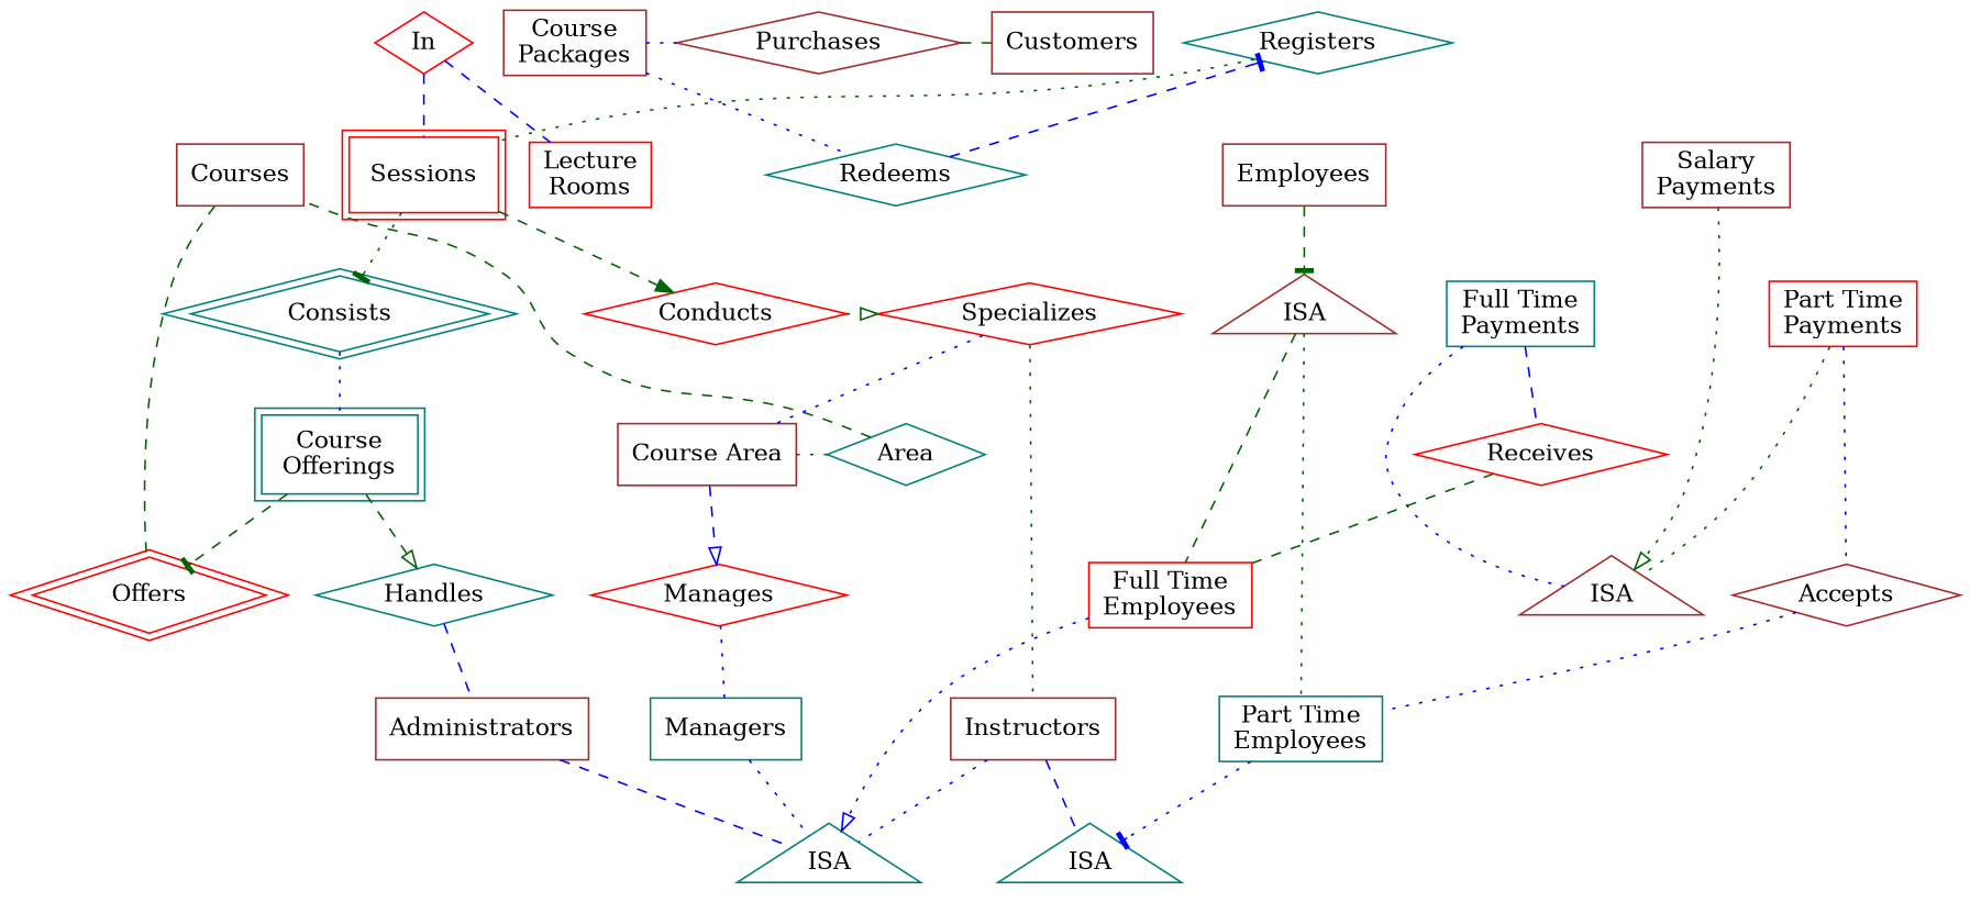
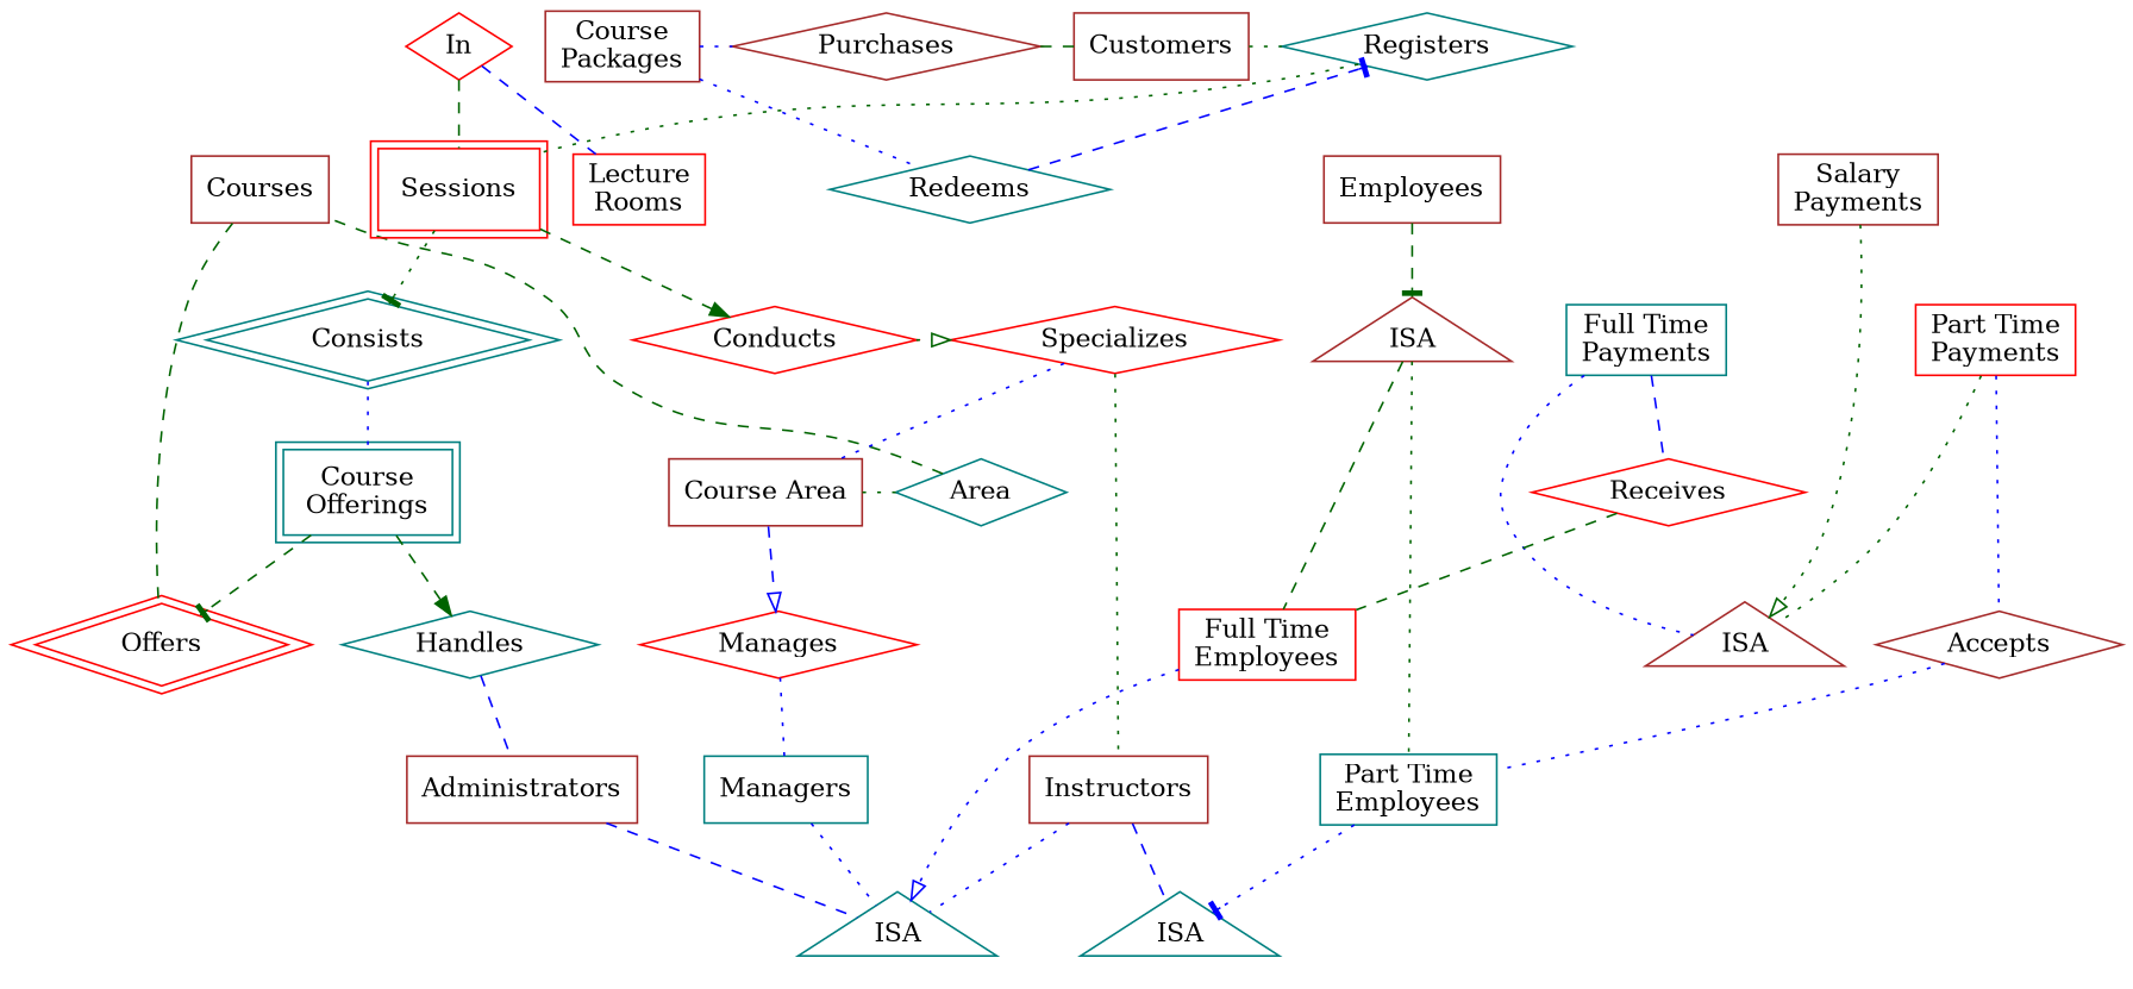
  digraph {
    newrank=true
    ordering=out
    rankdir=TB
    node [color=brown shape=box]
    edge [color=darkgreen dir=none style=dotted]
    Courses
    n2 [label="Salary\nPayments"]
    Employees
    Offers [color=red peripheries=2 shape=diamond]
    n5 [label=ISA shape=triangle]
    Accepts [shape=diamond]
    n7 [color=teal label="Full Time\nPayments"]
    n8 [color=red label="Part Time\nPayments"]
    n9 [label=ISA shape=triangle]
    n10 [color=teal label="Course\nOfferings" peripheries=2]
    Area [color=teal shape=diamond]
    n12 [label="Course Area"]
    Receives [color=red shape=diamond]
    Consists [color=teal peripheries=2 shape=diamond]
    n15 [color=teal label=ISA shape=triangle]
    n16 [color=teal label=ISA shape=triangle]
    Handles [color=teal shape=diamond]
    n18 [color=red label="Full Time\nEmployees"]
    n19 [color=teal label="Part Time\nEmployees"]
    Sessions [color=red peripheries=2]
    Manages [color=red shape=diamond]
    Instructors
    Managers [color=teal]
    Administrators
    Conducts [color=red shape=diamond]
    Specializes [color=red shape=diamond]
    In [color=red shape=diamond]
    Registers [color=teal shape=diamond]
    Customers
    Purchases [shape=diamond]
    n31 [label="Course\nPackages"]
    n32 [color=red label="Lecture\nRooms"]
    Redeems [color=teal shape=diamond]
    subgraph sub_1 {
      rank=min
      style=invis
      Courses
      n2
      Employees
    }
    subgraph sub_2 {
      rank=same
      style=invis
      Offers
      n5
      Accepts
    }
    subgraph sub_3 {
      rank=same
      style=invis
      n7
      n8
      n9
    }
    subgraph sub_4 {
      rank=same
      style=invis
      n10
      Area
      n12
      Receives
    }
    subgraph sub_5 {
      rank=5
      style=invis
      Consists
      n15
      n16
      Handles
      n18
      n19
    }
    subgraph sub_6 {
      rank=6
      style=invis
      Sessions
      Manages
      Instructors
      Managers
      Administrators
    }
    subgraph sub_7 {
      rank=same
      style=invis
      Conducts
      Specializes
    }
    subgraph sub_8 {
      rank=same
      style=invis
      In
      Registers
      Customers
      Purchases
      n31
    }
    subgraph sub_9 {
      rank=max
      style=invis
      n32
      Redeems
    }
    Courses -> Offers [style=dashed]
    n2 -> n5 [arrowhead=onormal dir=""]
    Employees -> n9 [arrowhead=tee style=dashed dir=""]
    Accepts -> n19 [color=blue]
    n7 -> n5 [color=blue]
    n7 -> Receives [color=blue style=dashed]
    n8 -> n5
    n8 -> Accepts [color=blue]
    n9 -> n18 [style=dashed]
    n9 -> n19
    n10 -> Offers [arrowhead=tee style=dashed dir=""]
-   n10 -> Handles [arrowhead=onormal style=dashed dir=""]
+   n10 -> Handles [arrowhead=normal style=dashed dir=""]
    Area -> Courses [style=dashed]
    n12 -> Area
    n12 -> Manages [arrowhead=onormal color=blue style=dashed dir=""]
    Receives -> n18 [style=dashed]
    Consists -> n10 [color=blue]
    Handles -> Administrators [color=blue style=dashed]
    n18 -> n15 [arrowhead=onormal color=blue dir=""]
    n19 -> n16 [arrowhead=tee color=blue dir=""]
    Sessions -> Consists [arrowhead=tee dir=""]
    Sessions -> Conducts [arrowhead=normal style=dashed dir=""]
    Manages -> Managers [color=blue]
    Instructors -> n15 [color=blue]
    Instructors -> n16 [color=blue style=dashed]
    Managers -> n15 [color=blue]
    Administrators -> n15 [color=blue style=dashed]
    Conducts -> Specializes [arrowhead=onormal dir=""]
    Specializes -> n12 [color=blue]
    Specializes -> Instructors
-   In -> Sessions [color=blue style=dashed]
+   In -> Sessions [style=dashed]
    In -> n32 [color=blue style=dashed]
    Registers -> Sessions
+   Customers -> Registers
    Purchases -> Customers [style=dashed]
    n31 -> Purchases [color=blue]
    n31 -> Redeems [color=blue]
    Redeems -> Registers [arrowhead=tee color=blue style=dashed dir=""]
  }
